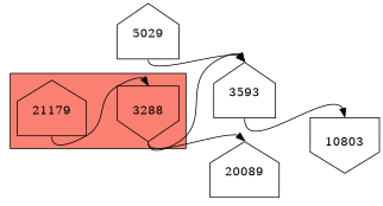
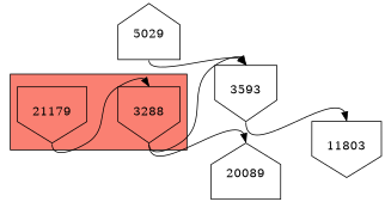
  digraph {
    rankdir=LR
    node [shape=invhouse]
    edge [headport=n tailport=s]
-   21179 [height=1 shape=house width=1]
+   21179 [height=1 width=1]
    3288 [height=1 width=1]
-   3593 [height=1 shape=house width=1]
+   3593 [height=1 width=1]
    n4 [height=1 label=20089 shape=house width=1]
-   11803 [height=1 width=1 label=10803]
+   11803 [height=1 width=1]
    5029 [height=1 shape=house width=1]
    subgraph cluster_1 {
      fillcolor=salmon
      style=filled
      21179
      3288
    }
    21179 -> 3288
    3288 -> 3593
    3288 -> n4
    3593 -> 11803
    5029 -> 3593
  }
